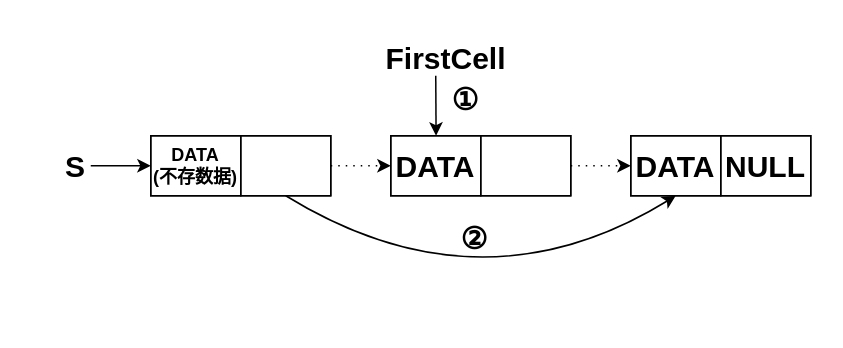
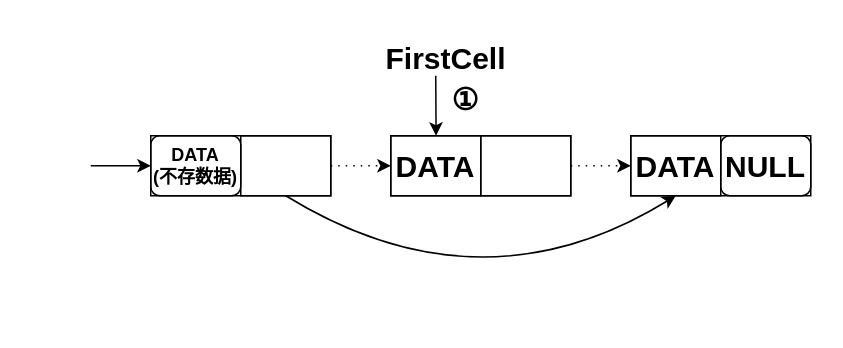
  <mxCell id="0" />
  <mxCell id="1" parent="0" />
  <mxCell id="2" value="" style="group" parent="1" vertex="1" connectable="0"><mxGeometry x="20" y="90" width="200" height="40" as="geometry" /></mxCell>
  <mxCell id="3" value="" style="rounded=0;whiteSpace=wrap;html=1;fillColor=none;" parent="2" vertex="1"><mxGeometry x="80" width="120" height="40" as="geometry" /></mxCell>
- <mxCell id="4" value="&lt;b&gt;&lt;font style=&quot;font-size: 12px;&quot;&gt;DATA&lt;/font&gt;&lt;/b&gt;&lt;div&gt;&lt;b&gt;&lt;font style=&quot;font-size: 12px;&quot;&gt;(不存数据)&lt;/font&gt;&lt;/b&gt;&lt;/div&gt;" style="rounded=0;whiteSpace=wrap;html=1;strokeColor=default;align=center;verticalAlign=middle;fontFamily=Helvetica;fontSize=12;fontColor=default;fillColor=none;" parent="2" vertex="1"><mxGeometry x="80" width="60" height="40" as="geometry" /></mxCell>
+ <mxCell id="4" value="&lt;b&gt;&lt;font style=&quot;font-size: 12px;&quot;&gt;DATA&lt;/font&gt;&lt;/b&gt;&lt;div&gt;&lt;b&gt;&lt;font style=&quot;font-size: 12px;&quot;&gt;(不存数据)&lt;/font&gt;&lt;/b&gt;&lt;/div&gt;" style="whiteSpace=wrap;html=1;strokeColor=default;align=center;verticalAlign=middle;fontFamily=Helvetica;fontSize=12;fontColor=default;fillColor=none;rounded=1;" parent="2" vertex="1"><mxGeometry x="80" width="60" height="40" as="geometry" /></mxCell>
  <mxCell id="5" value="" style="rounded=0;whiteSpace=wrap;html=1;strokeColor=default;align=center;verticalAlign=middle;fontFamily=Helvetica;fontSize=12;fontColor=default;fillColor=none;" parent="2" vertex="1"><mxGeometry x="140" width="60" height="40" as="geometry" /></mxCell>
  <mxCell id="6" value="" style="endArrow=classic;html=1;rounded=0;fontFamily=Helvetica;fontSize=12;fontColor=default;entryX=0;entryY=0.5;entryDx=0;entryDy=0;" parent="2" target="4" edge="1"><mxGeometry width="50" height="50" relative="1" as="geometry"><mxPoint x="40" y="20" as="sourcePoint" /><mxPoint x="190" y="50" as="targetPoint" /></mxGeometry></mxCell>
- <mxCell id="7" value="&lt;font style=&quot;font-size: 20px;&quot;&gt;&lt;b&gt;S&lt;/b&gt;&lt;/font&gt;" style="text;html=1;align=center;verticalAlign=middle;whiteSpace=wrap;rounded=0;fontFamily=Helvetica;fontSize=12;fontColor=default;" parent="2" vertex="1"><mxGeometry y="5" width="60" height="30" as="geometry" /></mxCell>
  <mxCell id="8" value="" style="group" parent="1" vertex="1" connectable="0"><mxGeometry x="340" y="90" width="200" height="40" as="geometry" /></mxCell>
  <mxCell id="9" value="" style="rounded=0;whiteSpace=wrap;html=1;fillColor=none;" parent="8" vertex="1"><mxGeometry x="80" width="120" height="40" as="geometry" /></mxCell>
  <mxCell id="10" value="&lt;b&gt;&lt;font style=&quot;font-size: 20px;&quot;&gt;DATA&lt;/font&gt;&lt;/b&gt;" style="rounded=0;whiteSpace=wrap;html=1;strokeColor=default;align=center;verticalAlign=middle;fontFamily=Helvetica;fontSize=12;fontColor=default;fillColor=none;" parent="8" vertex="1"><mxGeometry x="80" width="60" height="40" as="geometry" /></mxCell>
- <mxCell id="11" value="&lt;font style=&quot;font-size: 20px;&quot;&gt;&lt;b&gt;NULL&lt;/b&gt;&lt;/font&gt;" style="rounded=0;whiteSpace=wrap;html=1;strokeColor=default;align=center;verticalAlign=middle;fontFamily=Helvetica;fontSize=12;fontColor=default;fillColor=none;" parent="8" vertex="1"><mxGeometry x="140" width="60" height="40" as="geometry" /></mxCell>
+ <mxCell id="11" value="&lt;font style=&quot;font-size: 20px;&quot;&gt;&lt;b&gt;NULL&lt;/b&gt;&lt;/font&gt;" style="whiteSpace=wrap;html=1;strokeColor=default;align=center;verticalAlign=middle;fontFamily=Helvetica;fontSize=12;fontColor=default;fillColor=none;rounded=1;" parent="8" vertex="1"><mxGeometry x="140" width="60" height="40" as="geometry" /></mxCell>
  <mxCell id="12" value="" style="endArrow=classic;html=1;rounded=0;fontFamily=Helvetica;fontSize=12;fontColor=default;entryX=0;entryY=0.5;entryDx=0;entryDy=0;dashed=1;dashPattern=1 4;" parent="8" target="10" edge="1"><mxGeometry width="50" height="50" relative="1" as="geometry"><mxPoint x="40" y="20" as="sourcePoint" /><mxPoint x="190" y="50" as="targetPoint" /></mxGeometry></mxCell>
  <mxCell id="13" value="" style="endArrow=classic;html=1;rounded=0;" parent="1" edge="1"><mxGeometry width="50" height="50" relative="1" as="geometry"><mxPoint x="290" y="50" as="sourcePoint" /><mxPoint x="290.222" y="90" as="targetPoint" /></mxGeometry></mxCell>
  <mxCell id="14" value="&lt;font style=&quot;font-size: 20px;&quot;&gt;&lt;b&gt;①&lt;/b&gt;&lt;/font&gt;" style="text;html=1;align=center;verticalAlign=middle;whiteSpace=wrap;rounded=0;" parent="1" vertex="1"><mxGeometry x="280" y="50" width="60" height="30" as="geometry" /></mxCell>
- <mxCell id="15" value="&lt;b style=&quot;forced-color-adjust: none; color: rgb(0, 0, 0); font-family: Helvetica; font-size: 20px; font-style: normal; font-variant-ligatures: normal; font-variant-caps: normal; letter-spacing: normal; orphans: 2; text-align: center; text-indent: 0px; text-transform: none; widows: 2; word-spacing: 0px; -webkit-text-stroke-width: 0px; white-space: normal; text-decoration-thickness: initial; text-decoration-style: initial; text-decoration-color: initial;&quot;&gt;②&lt;/b&gt;" style="text;whiteSpace=wrap;html=1;fillColor=none;labelBackgroundColor=none;" parent="1" vertex="1"><mxGeometry x="305" y="140" width="30" height="40" as="geometry" /></mxCell>
  <mxCell id="16" value="" style="group" parent="1" vertex="1" connectable="0"><mxGeometry x="180" y="90" width="200" height="40" as="geometry" /></mxCell>
  <mxCell id="17" value="" style="rounded=0;whiteSpace=wrap;html=1;fillColor=none;" parent="16" vertex="1"><mxGeometry x="80" width="120" height="40" as="geometry" /></mxCell>
  <mxCell id="18" value="&lt;b&gt;&lt;font style=&quot;font-size: 20px;&quot;&gt;DATA&lt;/font&gt;&lt;/b&gt;" style="rounded=0;whiteSpace=wrap;html=1;strokeColor=default;align=center;verticalAlign=middle;fontFamily=Helvetica;fontSize=12;fontColor=default;fillColor=none;" parent="16" vertex="1"><mxGeometry x="80" width="60" height="40" as="geometry" /></mxCell>
  <mxCell id="19" value="" style="rounded=0;whiteSpace=wrap;html=1;strokeColor=default;align=center;verticalAlign=middle;fontFamily=Helvetica;fontSize=12;fontColor=default;fillColor=none;" parent="16" vertex="1"><mxGeometry x="140" width="60" height="40" as="geometry" /></mxCell>
  <mxCell id="20" value="" style="endArrow=classic;html=1;rounded=0;fontFamily=Helvetica;fontSize=12;fontColor=default;entryX=0;entryY=0.5;entryDx=0;entryDy=0;dashed=1;dashPattern=1 4;" parent="16" target="18" edge="1"><mxGeometry width="50" height="50" relative="1" as="geometry"><mxPoint x="40" y="20" as="sourcePoint" /><mxPoint x="190" y="50" as="targetPoint" /></mxGeometry></mxCell>
  <mxCell id="21" value="&lt;b style=&quot;forced-color-adjust: none; color: rgb(0, 0, 0); font-family: Helvetica; font-size: 20px; font-style: normal; font-variant-ligatures: normal; font-variant-caps: normal; letter-spacing: normal; orphans: 2; text-align: center; text-indent: 0px; text-transform: none; widows: 2; word-spacing: 0px; -webkit-text-stroke-width: 0px; white-space: normal; text-decoration-thickness: initial; text-decoration-style: initial; text-decoration-color: initial;&quot;&gt;FirstCell&lt;/b&gt;" style="text;whiteSpace=wrap;html=1;fillColor=none;labelBackgroundColor=none;" parent="1" vertex="1"><mxGeometry x="255" y="20" width="95" height="30" as="geometry" /></mxCell>
  <mxCell id="22" value="" style="curved=1;endArrow=classic;html=1;rounded=0;exitX=0.5;exitY=1;exitDx=0;exitDy=0;entryX=0.5;entryY=1;entryDx=0;entryDy=0;" parent="1" source="5" target="10" edge="1"><mxGeometry width="50" height="50" relative="1" as="geometry"><mxPoint x="190" y="210" as="sourcePoint" /><mxPoint x="240" y="160" as="targetPoint" /><Array as="points"><mxPoint x="320" y="210" /></Array></mxGeometry></mxCell>
